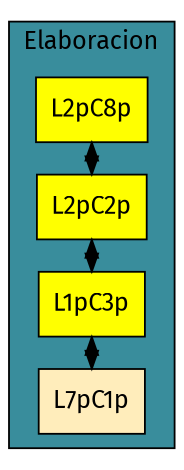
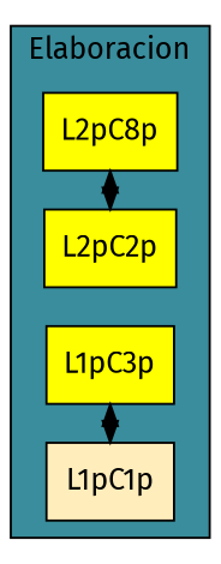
  digraph {
    fontname="Fira Sans"
    rankdir=LR
    node [fillcolor=yellow fontname="Fira Sans" shape=box style=filled]
    edge [dir=both fontname="Fira Sans"]
-   n1 [fillcolor="#FFEDBB" label=L7pC1p]
+   n1 [fillcolor="#FFEDBB" label=L1pC1p]
    n2 [group=1 label=L1pC3p]
    n3 [group=2 label=L2pC2p]
    n4 [group=3 label=L2pC8p]
    subgraph cluster_1 {
      bgcolor="#398D9C"
      label=Elaboracion
      subgraph sub_2 {
        bgcolor="#398D9C"
        label=Elaboracion
        rank=same
        n1
        n2
        n3
        n4
      }
    }
    n1 -> n2
-   n2 -> n3
    n3 -> n4
  }
